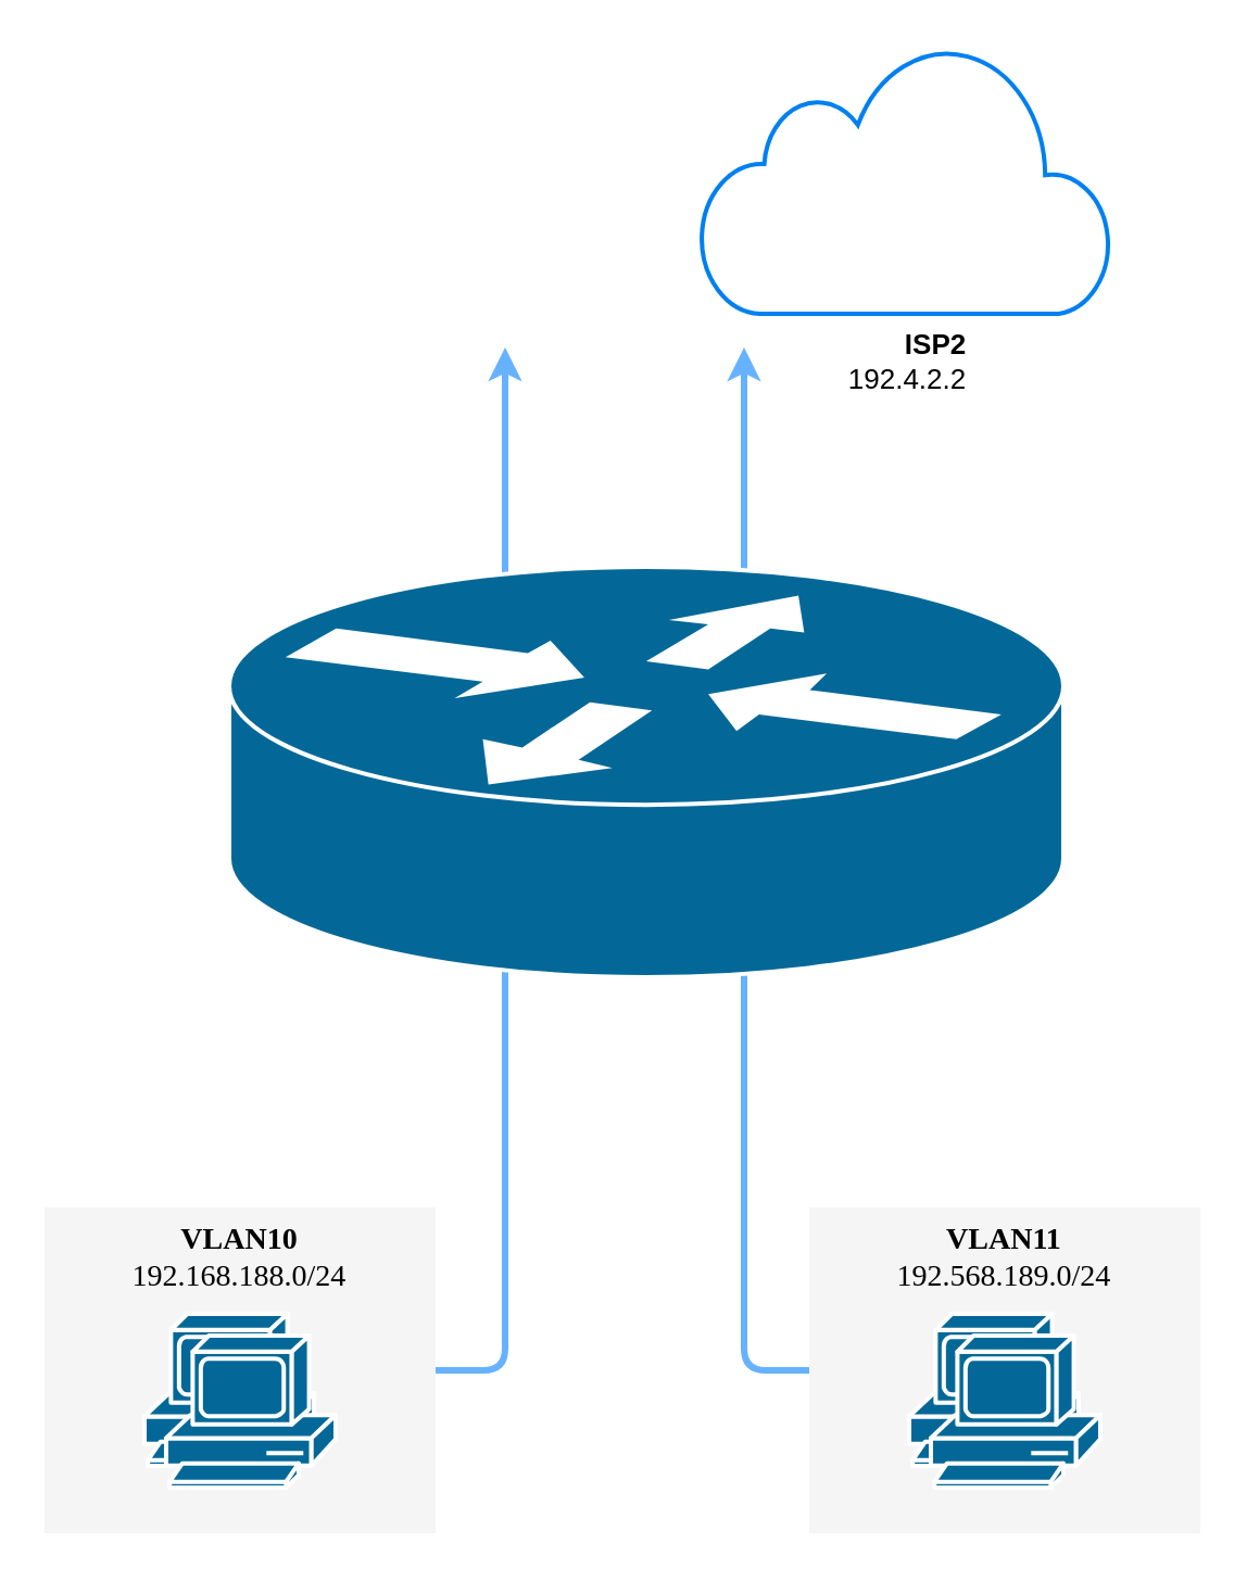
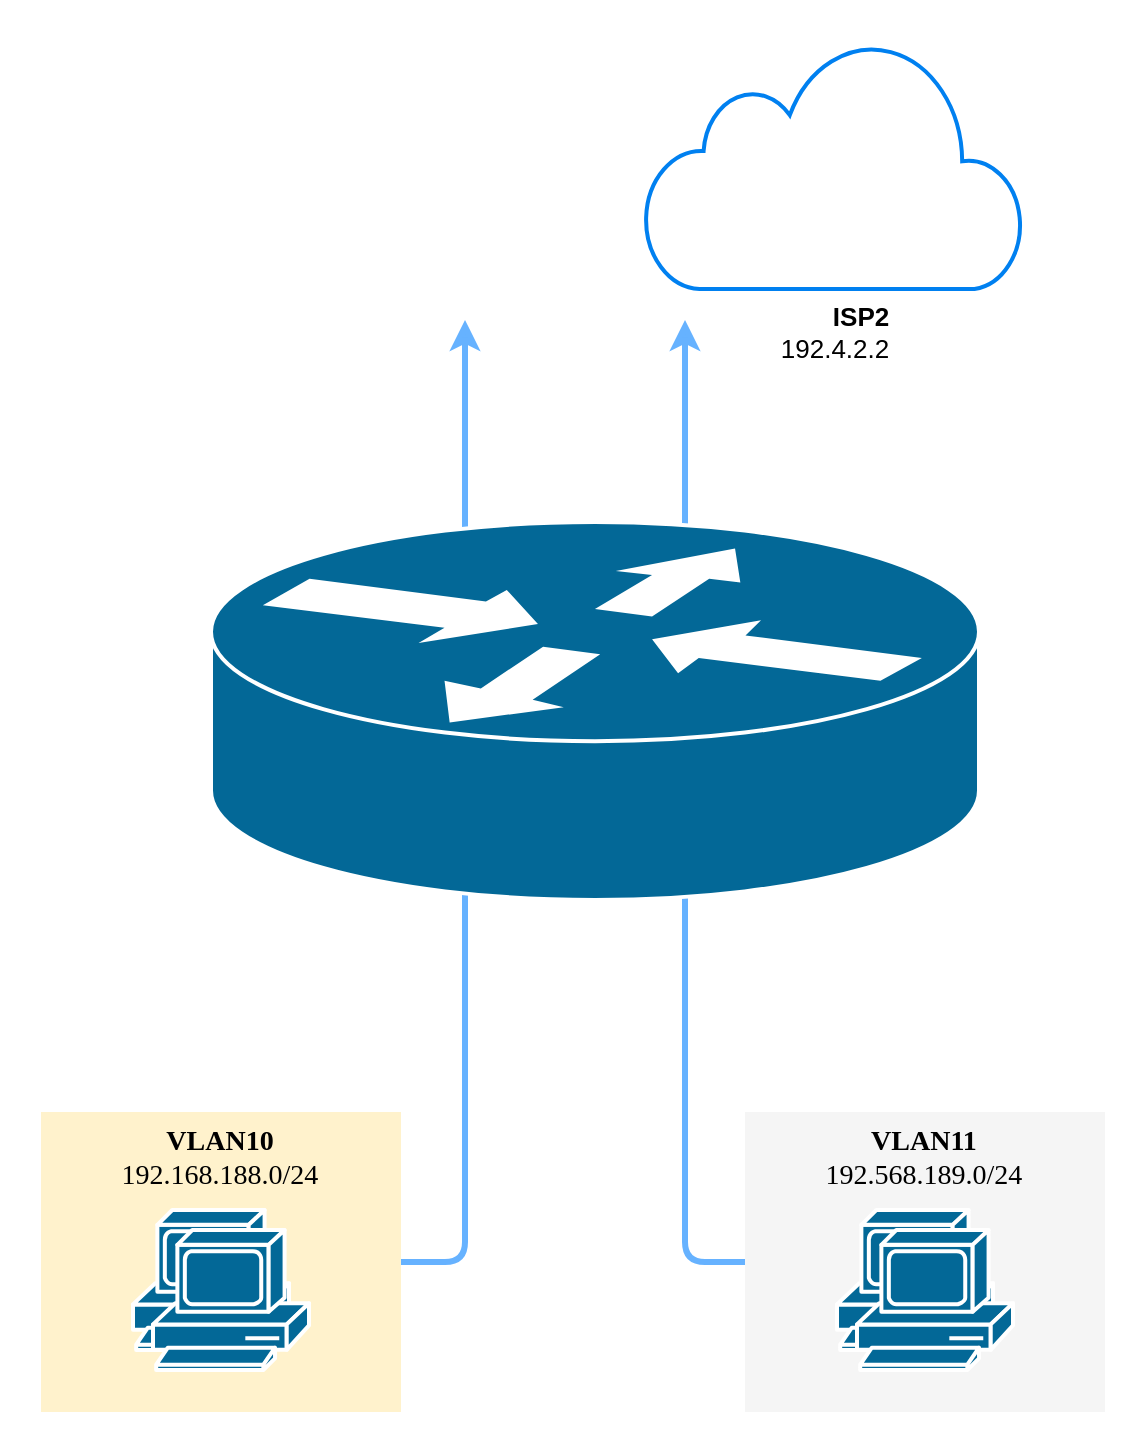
  <mxCell id="0" />
  <mxCell id="1" parent="0" />
  <mxCell id="2" value="&lt;div style=&quot;text-align: right ; font-size: 13px&quot;&gt;&lt;span&gt;&lt;b&gt;&lt;font style=&quot;font-size: 13px&quot;&gt;ISP2&lt;/font&gt;&lt;/b&gt;&lt;/span&gt;&lt;/div&gt;&lt;div style=&quot;text-align: right ; font-size: 13px&quot;&gt;&lt;span&gt;&lt;font style=&quot;font-size: 13px&quot;&gt;192.4.2.2&lt;/font&gt;&lt;/span&gt;&lt;/div&gt;" style="html=1;verticalLabelPosition=bottom;align=center;labelBackgroundColor=#ffffff;verticalAlign=top;strokeWidth=2;strokeColor=#0080F0;fillColor=#ffffff;shadow=0;dashed=0;shape=mxgraph.ios7.icons.cloud;" vertex="1" parent="1"><mxGeometry x="322" y="20" width="189" height="124" as="geometry" /></mxCell>
  <mxCell id="3" value="" style="edgeStyle=segmentEdgeStyle;endArrow=classic;html=1;exitX=1;exitY=0.5;exitDx=0;exitDy=0;fontColor=#B3FF66;fillColor=#d5e8d4;strokeColor=#66B2FF;strokeWidth=3;" edge="1" parent="1" source="11"><mxGeometry width="50" height="50" relative="1" as="geometry"><mxPoint x="222" y="659.5" as="sourcePoint" /><mxPoint x="232" y="159.5" as="targetPoint" /><Array as="points"><mxPoint x="232" y="630.5" /><mxPoint x="232" y="189.5" /></Array></mxGeometry></mxCell>
  <mxCell id="4" value="" style="edgeStyle=segmentEdgeStyle;endArrow=classic;html=1;exitX=0;exitY=0.5;exitDx=0;exitDy=0;fontColor=#B3FF66;fillColor=#d5e8d4;strokeColor=#66B2FF;strokeWidth=3;" edge="1" parent="1" source="7"><mxGeometry width="50" height="50" relative="1" as="geometry"><mxPoint x="312.5" y="629.833" as="sourcePoint" /><mxPoint x="342" y="159.5" as="targetPoint" /><Array as="points"><mxPoint x="342" y="630.5" /></Array></mxGeometry></mxCell>
  <mxCell id="5" value="" style="shape=mxgraph.cisco.routers.router;html=1;dashed=0;fillColor=#036897;strokeColor=#ffffff;strokeWidth=2;verticalLabelPosition=bottom;verticalAlign=top;rounded=0;shadow=0;comic=0;fontFamily=Verdana;fontSize=12;" vertex="1" parent="1"><mxGeometry x="105" y="260.5" width="384" height="189" as="geometry" /></mxCell>
  <mxCell id="6" value="" style="group" vertex="1" connectable="0" parent="1"><mxGeometry x="372" y="555.5" width="180" height="150" as="geometry" /></mxCell>
  <mxCell id="7" value="VLAN11&lt;br&gt;&lt;span style=&quot;font-weight: normal&quot;&gt;192.568.189.0/24&lt;/span&gt;" style="whiteSpace=wrap;html=1;rounded=0;shadow=0;comic=0;strokeWidth=1;fontFamily=Verdana;fontSize=14;fillColor=#f5f5f5;strokeColor=none;fontStyle=1;verticalAlign=top;" vertex="1" parent="6"><mxGeometry width="180" height="150" as="geometry" /></mxCell>
  <mxCell id="8" value="" style="shape=mxgraph.cisco.computers_and_peripherals.pc;html=1;dashed=0;fillColor=#036897;strokeColor=#ffffff;strokeWidth=2;verticalLabelPosition=bottom;verticalAlign=top" vertex="1" parent="6"><mxGeometry x="46" y="49" width="78" height="70" as="geometry" /></mxCell>
  <mxCell id="9" value="" style="shape=mxgraph.cisco.computers_and_peripherals.pc;html=1;dashed=0;fillColor=#036897;strokeColor=#ffffff;strokeWidth=2;verticalLabelPosition=bottom;verticalAlign=top" vertex="1" parent="6"><mxGeometry x="56" y="59" width="78" height="70" as="geometry" /></mxCell>
  <mxCell id="10" value="" style="group" vertex="1" connectable="0" parent="1"><mxGeometry x="20" y="555.5" width="180" height="150" as="geometry" /></mxCell>
- <mxCell id="11" value="VLAN10&lt;br&gt;&lt;span style=&quot;font-weight: normal&quot;&gt;192.168.188.0/24&lt;/span&gt;" style="whiteSpace=wrap;html=1;rounded=0;shadow=0;comic=0;strokeWidth=1;fontFamily=Verdana;fontSize=14;fillColor=#f5f5f5;strokeColor=none;fontStyle=1;verticalAlign=top;" vertex="1" parent="10"><mxGeometry width="180" height="150" as="geometry" /></mxCell>
+ <mxCell id="11" value="VLAN10&lt;br&gt;&lt;span style=&quot;font-weight: normal&quot;&gt;192.168.188.0/24&lt;/span&gt;" style="whiteSpace=wrap;html=1;rounded=0;shadow=0;comic=0;strokeWidth=1;fontFamily=Verdana;fontSize=14;fillColor=#fff2cc;strokeColor=none;fontStyle=1;verticalAlign=top;" vertex="1" parent="10"><mxGeometry width="180" height="150" as="geometry" /></mxCell>
  <mxCell id="12" value="" style="shape=mxgraph.cisco.computers_and_peripherals.pc;html=1;dashed=0;fillColor=#036897;strokeColor=#ffffff;strokeWidth=2;verticalLabelPosition=bottom;verticalAlign=top" vertex="1" parent="10"><mxGeometry x="46" y="49" width="78" height="70" as="geometry" /></mxCell>
  <mxCell id="13" value="" style="shape=mxgraph.cisco.computers_and_peripherals.pc;html=1;dashed=0;fillColor=#036897;strokeColor=#ffffff;strokeWidth=2;verticalLabelPosition=bottom;verticalAlign=top" vertex="1" parent="10"><mxGeometry x="56" y="59" width="78" height="70" as="geometry" /></mxCell>
